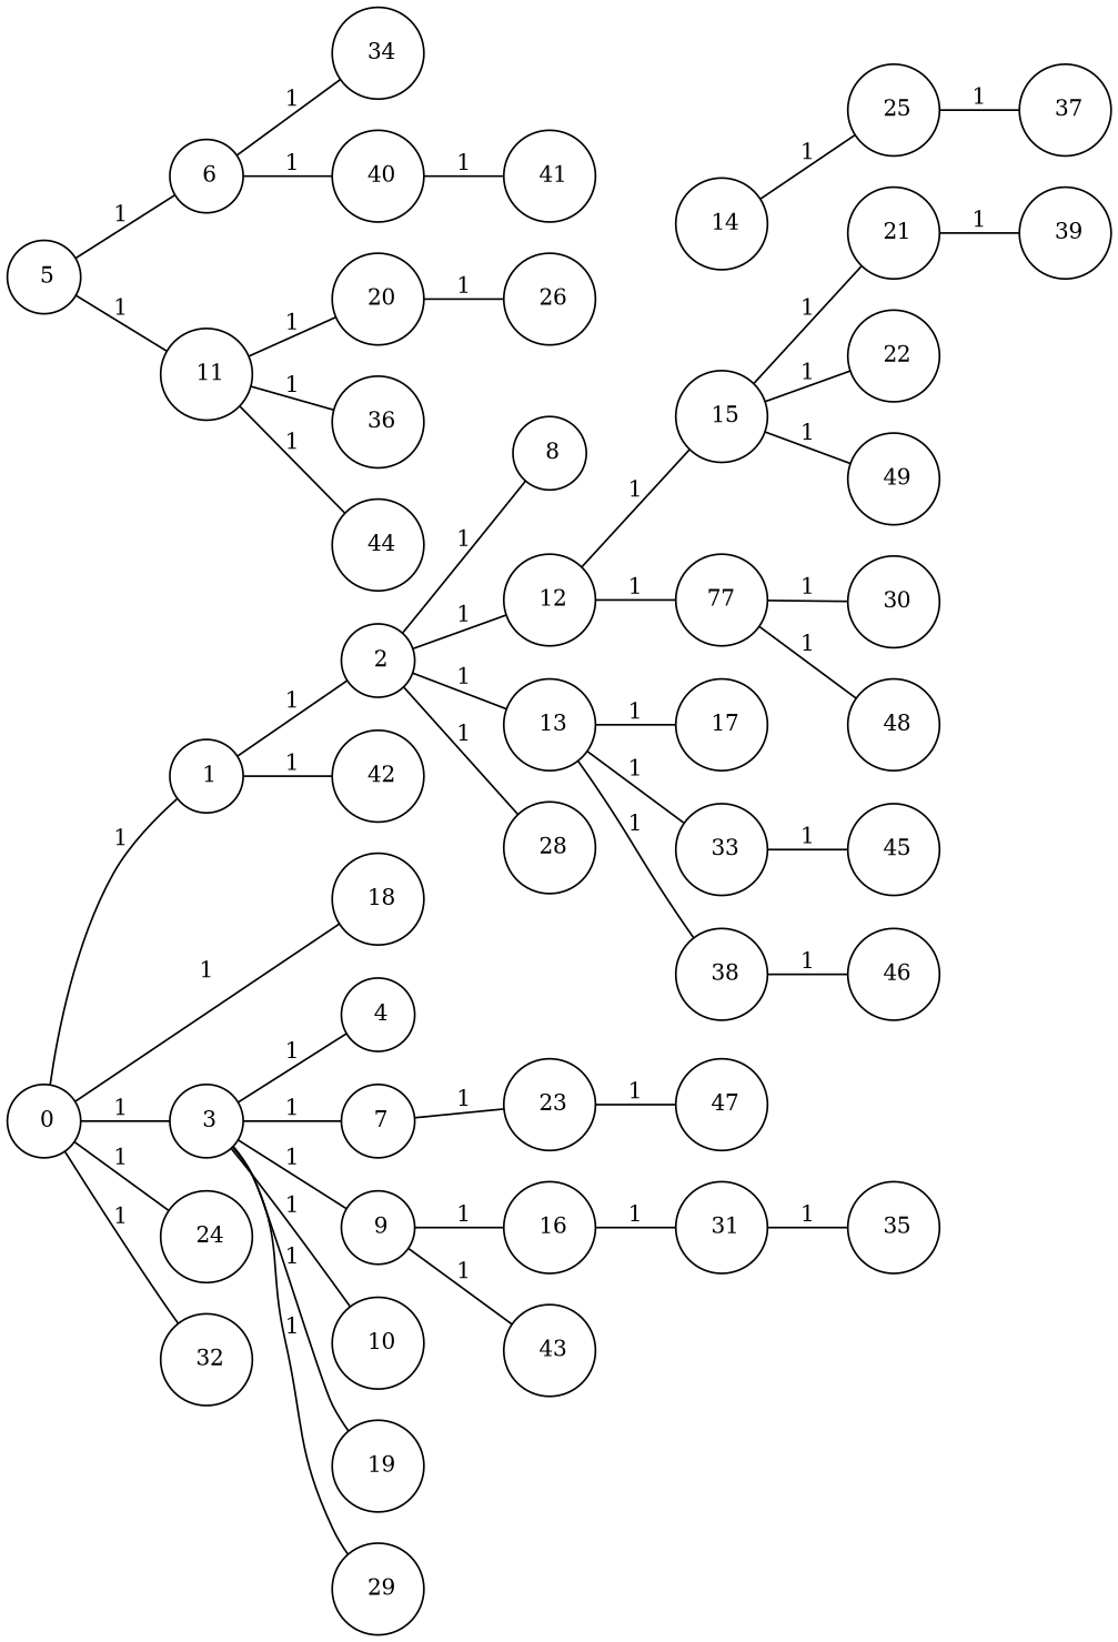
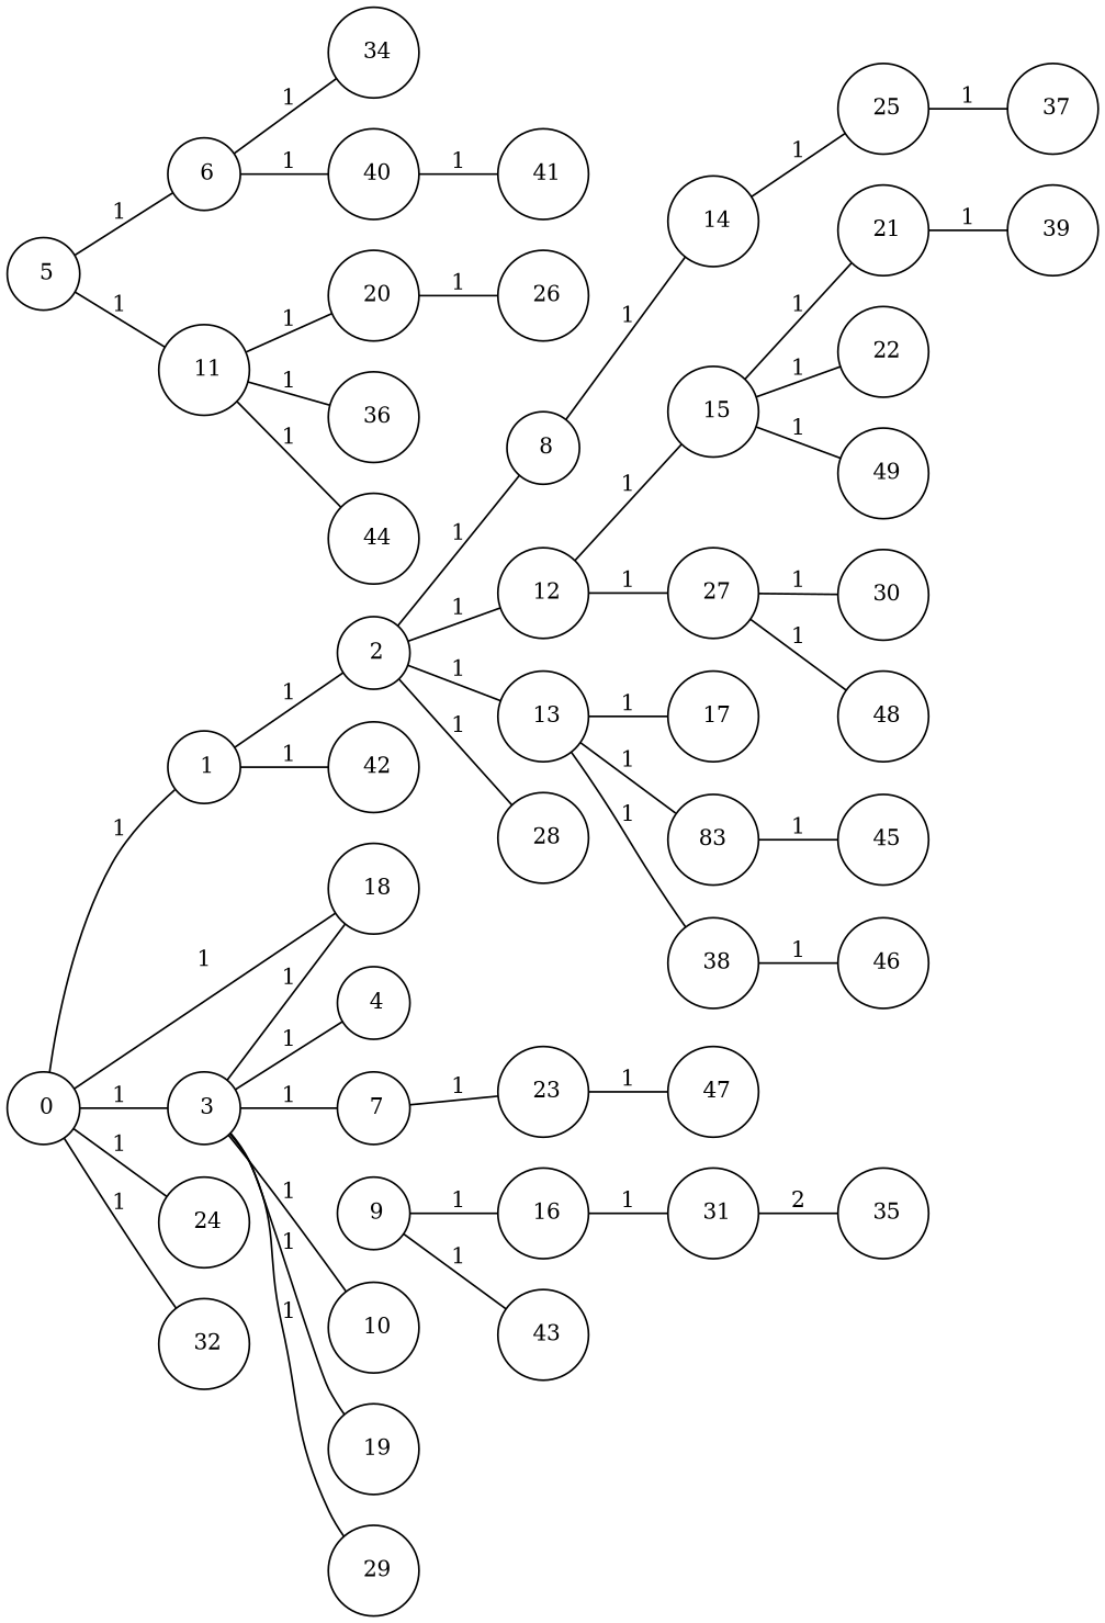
  graph {
    fixedsize="true;"
    rankdir=LR
    node [color=black fontsize=12 hight=.12 shape=circle]
    edge [fontsize=12]
    n1 [label=" 0" width=.12]
    n2 [label=" 1" width=.12]
    n3 [label=" 3" width=.12]
    n4 [label=" 18" width=.12]
    n5 [label=" 24" width=.12]
    n6 [label=" 32" width=.12]
    n7 [label=" 2" width=.12]
    n8 [label=" 42" width=.12]
    n9 [label=" 4" width=.12]
    n10 [label=" 7" width=.12]
    n11 [label=" 9" width=.12]
    n12 [label=" 10" width=.12]
    n13 [label=" 19" width=.12]
    n14 [label=" 29" width=.12]
    n15 [label=" 8" width=.12]
    n16 [label=" 12" width=.12]
    n17 [label=" 13" width=.12]
    n18 [label=" 28" width=.12]
    n19 [label=" 14" width=.12]
    n20 [label=" 15" width=.12]
-   n21 [label=77 width=.12]
+   n21 [label=" 27" width=.12]
    n22 [label=" 17" width=.12]
-   n23 [label=" 33" width=.12]
+   n23 [label=83 width=.12]
    n24 [label=" 38" width=.12]
    n25 [label=" 5" width=.12]
    n26 [label=" 6" width=.12]
    n27 [label=" 11" width=.12]
    n28 [label=" 23" width=.12]
    n29 [label=" 16" width=.12]
    n30 [label=" 43" width=.12]
    n31 [label=" 34" width=.12]
    n32 [label=" 40" width=.12]
    n33 [label=" 20" width=.12]
    n34 [label=" 36" width=.12]
    n35 [label=" 44" width=.12]
    n36 [label=" 41" width=.12]
    n37 [label=" 47" width=.12]
    n38 [label=" 25" width=.12]
    n39 [label=" 31" width=.12]
    n40 [label=" 26" width=.12]
    n41 [label=" 21" width=.12]
    n42 [label=" 22" width=.12]
    n43 [label=" 49" width=.12]
    n44 [label=" 30" width=.12]
    n45 [label=" 48" width=.12]
    n46 [label=" 45" width=.12]
    n47 [label=" 46" width=.12]
    n48 [label=" 37" width=.12]
    n49 [label=" 39" width=.12]
    n50 [label=" 35" width=.12]
    n1 -- n2 [label=1]
    n1 -- n3 [label=1]
    n1 -- n4 [label=1]
    n1 -- n5 [label=1]
    n1 -- n6 [label=1]
    n2 -- n7 [label=1]
    n2 -- n8 [label=1]
    n3 -- n9 [label=1]
    n3 -- n10 [label=1]
-   n3 -- n11 [label=1]
+   n3 -- n4 [label=1]
    n3 -- n12 [label=1]
    n3 -- n13 [label=1]
    n3 -- n14 [label=1]
    n7 -- n15 [label=1]
    n7 -- n16 [label=1]
    n7 -- n17 [label=1]
    n7 -- n18 [label=1]
    n10 -- n28 [label=1]
    n11 -- n29 [label=1]
    n11 -- n30 [label=1]
+   n15 -- n19 [label=1]
    n16 -- n20 [label=1]
    n16 -- n21 [label=1]
    n17 -- n22 [label=1]
    n17 -- n23 [label=1]
    n17 -- n24 [label=1]
    n19 -- n38 [label=1]
    n20 -- n41 [label=1]
    n20 -- n42 [label=1]
    n20 -- n43 [label=1]
    n21 -- n44 [label=1]
    n21 -- n45 [label=1]
    n23 -- n46 [label=1]
    n24 -- n47 [label=1]
    n25 -- n26 [label=1]
    n25 -- n27 [label=1]
    n26 -- n31 [label=1]
    n26 -- n32 [label=1]
    n27 -- n33 [label=1]
    n27 -- n34 [label=1]
    n27 -- n35 [label=1]
    n28 -- n37 [label=1]
    n29 -- n39 [label=1]
    n32 -- n36 [label=1]
    n33 -- n40 [label=1]
    n38 -- n48 [label=1]
-   n39 -- n50 [label=1]
+   n39 -- n50 [label=2]
    n41 -- n49 [label=1]
  }
